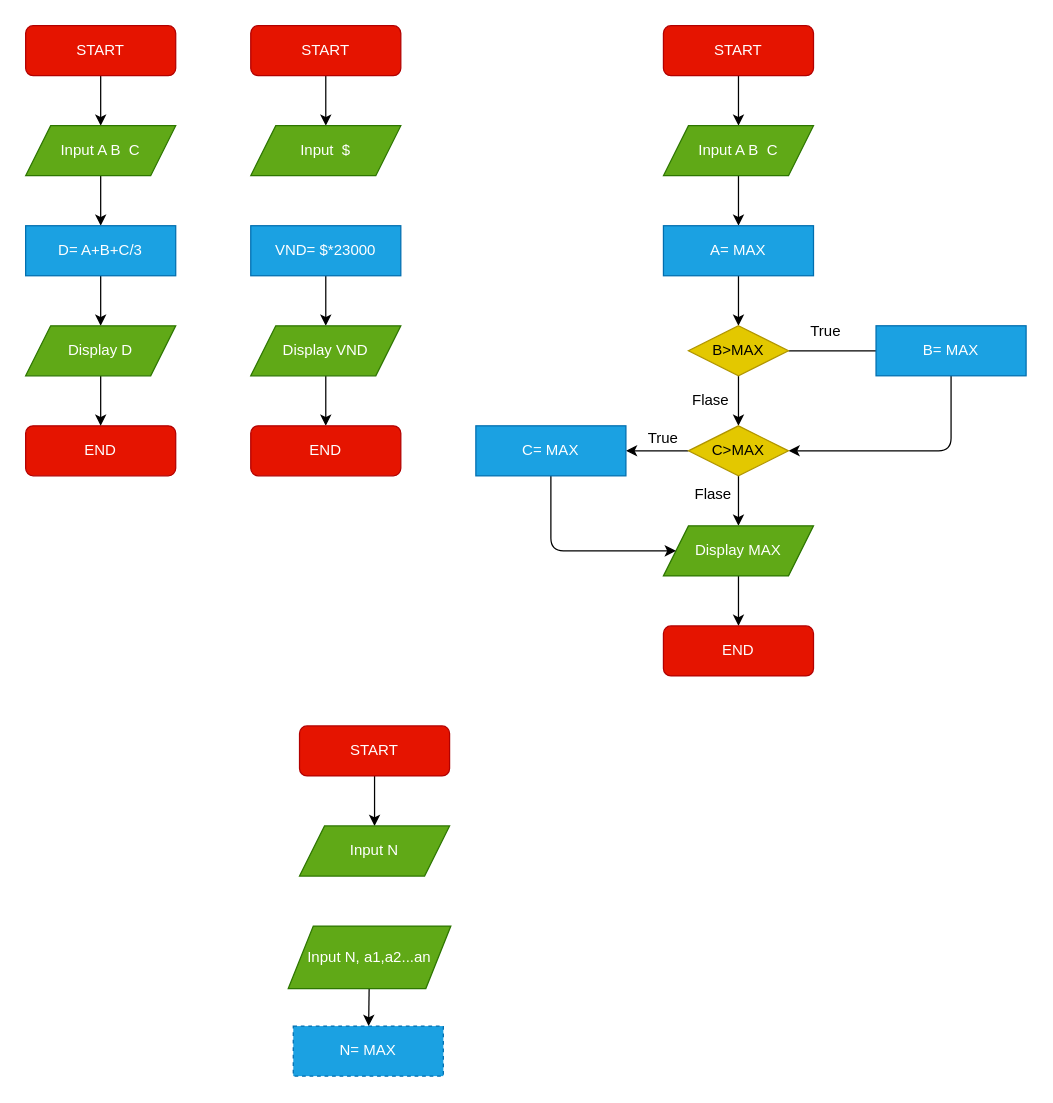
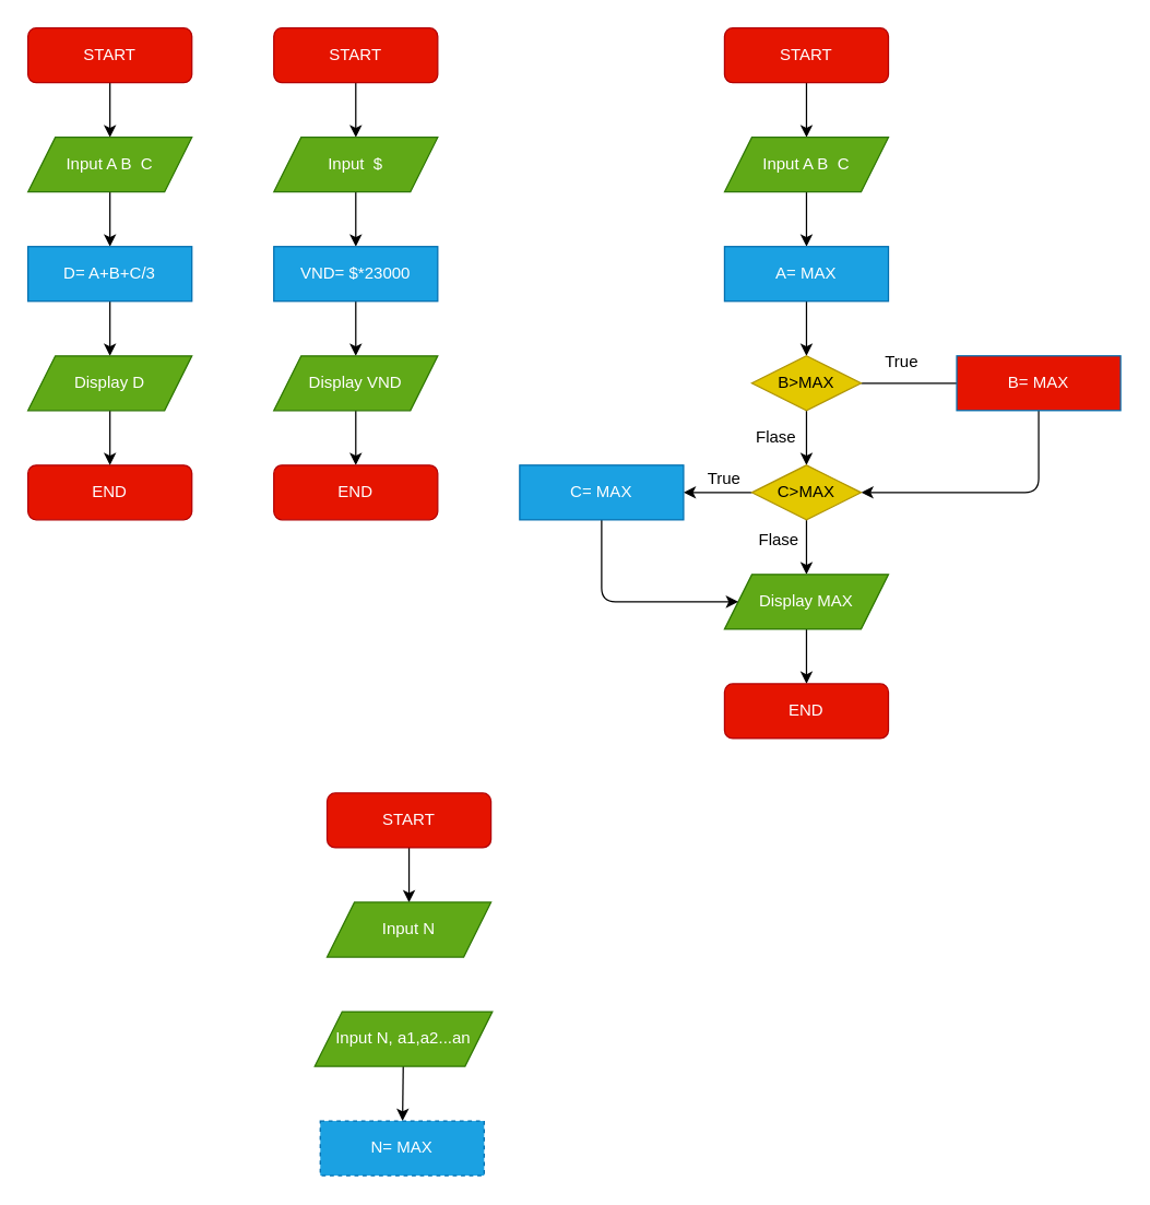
  <mxCell id="0" />
  <mxCell id="1" parent="0" />
  <mxCell id="2" value="" style="edgeStyle=none;html=1;" edge="1" parent="1" source="3"><mxGeometry relative="1" as="geometry"><mxPoint x="80" y="100" as="targetPoint" /></mxGeometry></mxCell>
  <mxCell id="3" value="START" style="rounded=1;whiteSpace=wrap;html=1;fillColor=#e51400;strokeColor=#B20000;fontColor=#ffffff;" vertex="1" parent="1"><mxGeometry x="20" width="120" height="40" as="geometry" y="20" /></mxCell>
  <mxCell id="4" value="END" style="rounded=1;whiteSpace=wrap;html=1;fillColor=#e51400;strokeColor=#B20000;fontColor=#ffffff;" vertex="1" parent="1"><mxGeometry x="20" y="340" width="120" height="40" as="geometry" /></mxCell>
  <mxCell id="5" value="" style="edgeStyle=none;html=1;" edge="1" parent="1" source="6" target="8"><mxGeometry relative="1" as="geometry" /></mxCell>
  <mxCell id="6" value="Input A B&amp;nbsp; C" style="shape=parallelogram;perimeter=parallelogramPerimeter;whiteSpace=wrap;html=1;fixedSize=1;strokeColor=#2D7600;fillColor=#60a917;fontColor=#ffffff;" vertex="1" parent="1"><mxGeometry x="20" y="100" width="120" height="40" as="geometry" /></mxCell>
  <mxCell id="7" value="" style="edgeStyle=none;html=1;" edge="1" parent="1" source="8" target="10"><mxGeometry relative="1" as="geometry" /></mxCell>
  <mxCell id="8" value="D= A+B+C/3" style="rounded=0;whiteSpace=wrap;html=1;strokeColor=#006EAF;fillColor=#1ba1e2;fontColor=#ffffff;" vertex="1" parent="1"><mxGeometry x="20" y="180" width="120" height="40" as="geometry" /></mxCell>
  <mxCell id="9" value="" style="edgeStyle=none;html=1;" edge="1" parent="1" source="10" target="4"><mxGeometry relative="1" as="geometry" /></mxCell>
  <mxCell id="10" value="Display D" style="shape=parallelogram;perimeter=parallelogramPerimeter;whiteSpace=wrap;html=1;fixedSize=1;strokeColor=#2D7600;fillColor=#60a917;fontColor=#ffffff;" vertex="1" parent="1"><mxGeometry x="20" y="260" width="120" height="40" as="geometry" /></mxCell>
  <mxCell id="11" value="" style="edgeStyle=none;html=1;" edge="1" parent="1" source="12" target="14"><mxGeometry relative="1" as="geometry" /></mxCell>
  <mxCell id="12" value="START" style="rounded=1;whiteSpace=wrap;html=1;fillColor=#e51400;strokeColor=#B20000;fontColor=#ffffff;" vertex="1" parent="1"><mxGeometry x="200" width="120" height="40" as="geometry" y="20" /></mxCell>
+ <mxCell id="13" value="" style="edgeStyle=none;html=1;" edge="1" parent="1" source="14" target="16"><mxGeometry relative="1" as="geometry" /></mxCell>
  <mxCell id="14" value="Input&amp;nbsp; $" style="shape=parallelogram;perimeter=parallelogramPerimeter;whiteSpace=wrap;html=1;fixedSize=1;strokeColor=#2D7600;fillColor=#60a917;fontColor=#ffffff;" vertex="1" parent="1"><mxGeometry x="200" y="100" width="120" height="40" as="geometry" /></mxCell>
  <mxCell id="15" value="" style="edgeStyle=none;html=1;" edge="1" parent="1" source="16" target="18"><mxGeometry relative="1" as="geometry" /></mxCell>
  <mxCell id="16" value="VND= $*23000" style="rounded=0;whiteSpace=wrap;html=1;strokeColor=#006EAF;fillColor=#1ba1e2;fontColor=#ffffff;" vertex="1" parent="1"><mxGeometry x="200" y="180" width="120" height="40" as="geometry" /></mxCell>
  <mxCell id="17" value="" style="edgeStyle=none;html=1;" edge="1" parent="1" source="18" target="19"><mxGeometry relative="1" as="geometry" /></mxCell>
  <mxCell id="18" value="Display VND" style="shape=parallelogram;perimeter=parallelogramPerimeter;whiteSpace=wrap;html=1;fixedSize=1;strokeColor=#2D7600;fillColor=#60a917;fontColor=#ffffff;" vertex="1" parent="1"><mxGeometry x="200" y="260" width="120" height="40" as="geometry" /></mxCell>
  <mxCell id="19" value="END" style="rounded=1;whiteSpace=wrap;html=1;fillColor=#e51400;strokeColor=#B20000;fontColor=#ffffff;" vertex="1" parent="1"><mxGeometry x="200" y="340" width="120" height="40" as="geometry" /></mxCell>
  <mxCell id="20" value="" style="edgeStyle=none;html=1;" edge="1" parent="1" source="21" target="23"><mxGeometry relative="1" as="geometry" /></mxCell>
  <mxCell id="21" value="START" style="rounded=1;whiteSpace=wrap;html=1;fillColor=#e51400;strokeColor=#B20000;fontColor=#ffffff;" vertex="1" parent="1"><mxGeometry x="530" width="120" height="40" as="geometry" y="20" /></mxCell>
  <mxCell id="22" value="" style="edgeStyle=none;html=1;" edge="1" parent="1" source="23" target="25"><mxGeometry relative="1" as="geometry" /></mxCell>
  <mxCell id="23" value="Input A B&amp;nbsp; C" style="shape=parallelogram;perimeter=parallelogramPerimeter;whiteSpace=wrap;html=1;fixedSize=1;strokeColor=#2D7600;fillColor=#60a917;fontColor=#ffffff;" vertex="1" parent="1"><mxGeometry x="530" y="100" width="120" height="40" as="geometry" /></mxCell>
  <mxCell id="24" value="" style="edgeStyle=none;html=1;" edge="1" parent="1" source="25" target="28"><mxGeometry relative="1" as="geometry" /></mxCell>
  <mxCell id="25" value="A= MAX" style="rounded=0;whiteSpace=wrap;html=1;strokeColor=#006EAF;fillColor=#1ba1e2;fontColor=#ffffff;" vertex="1" parent="1"><mxGeometry x="530" y="180" width="120" height="40" as="geometry" /></mxCell>
  <mxCell id="26" value="" style="edgeStyle=none;html=1;endArrow=none;" edge="1" parent="1" source="28" target="30"><mxGeometry relative="1" as="geometry" /></mxCell>
  <mxCell id="27" value="" style="edgeStyle=none;html=1;" edge="1" parent="1" source="28" target="34"><mxGeometry relative="1" as="geometry" /></mxCell>
  <mxCell id="28" value="B&amp;gt;MAX" style="rhombus;whiteSpace=wrap;html=1;strokeColor=#B09500;fillColor=#e3c800;fontColor=#000000;" vertex="1" parent="1"><mxGeometry x="550" y="260" width="80" height="40" as="geometry" /></mxCell>
  <mxCell id="29" style="edgeStyle=none;html=1;entryX=1;entryY=0.5;entryDx=0;entryDy=0;" edge="1" parent="1" source="30" target="34"><mxGeometry relative="1" as="geometry"><mxPoint x="760" y="370" as="targetPoint" /><Array as="points"><mxPoint x="760" y="360" /></Array></mxGeometry></mxCell>
- <mxCell id="30" value="B= MAX" style="rounded=0;whiteSpace=wrap;html=1;strokeColor=#006EAF;fillColor=#1ba1e2;fontColor=#ffffff;" vertex="1" parent="1"><mxGeometry x="700" y="260" width="120" height="40" as="geometry" /></mxCell>
+ <mxCell id="30" value="B= MAX" style="rounded=0;whiteSpace=wrap;html=1;strokeColor=#006EAF;fillColor=#e51400;fontColor=#ffffff;" vertex="1" parent="1"><mxGeometry x="700" y="260" width="120" height="40" as="geometry" /></mxCell>
  <mxCell id="31" value="True" style="text;html=1;strokeColor=none;fillColor=none;align=center;verticalAlign=middle;whiteSpace=wrap;rounded=0;" vertex="1" parent="1"><mxGeometry x="630" y="250" width="60" height="30" as="geometry" /></mxCell>
  <mxCell id="32" value="" style="edgeStyle=none;html=1;" edge="1" parent="1" source="34" target="37"><mxGeometry relative="1" as="geometry" /></mxCell>
  <mxCell id="33" value="" style="edgeStyle=none;html=1;" edge="1" parent="1" source="34" target="40"><mxGeometry relative="1" as="geometry" /></mxCell>
  <mxCell id="34" value="C&amp;gt;MAX" style="rhombus;whiteSpace=wrap;html=1;strokeColor=#B09500;fillColor=#e3c800;fontColor=#000000;" vertex="1" parent="1"><mxGeometry x="550" y="340" width="80" height="40" as="geometry" /></mxCell>
  <mxCell id="35" value="Flase" style="text;html=1;strokeColor=none;fillColor=none;align=center;verticalAlign=middle;whiteSpace=wrap;rounded=0;" vertex="1" parent="1"><mxGeometry x="538" y="305" width="60" height="30" as="geometry" /></mxCell>
  <mxCell id="36" value="" style="edgeStyle=none;html=1;" edge="1" parent="1" source="37" target="45"><mxGeometry relative="1" as="geometry" /></mxCell>
  <mxCell id="37" value="Display MAX" style="shape=parallelogram;perimeter=parallelogramPerimeter;whiteSpace=wrap;html=1;fixedSize=1;strokeColor=#2D7600;fillColor=#60a917;fontColor=#ffffff;" vertex="1" parent="1"><mxGeometry x="530" y="420" width="120" height="40" as="geometry" /></mxCell>
  <mxCell id="38" value="Flase" style="text;html=1;strokeColor=none;fillColor=none;align=center;verticalAlign=middle;whiteSpace=wrap;rounded=0;" vertex="1" parent="1"><mxGeometry x="540" y="380" width="60" height="30" as="geometry" /></mxCell>
  <mxCell id="39" style="edgeStyle=none;html=1;entryX=0;entryY=0.5;entryDx=0;entryDy=0;" edge="1" parent="1" source="40" target="37"><mxGeometry relative="1" as="geometry"><mxPoint x="440" y="460" as="targetPoint" /><Array as="points"><mxPoint x="440" y="440" /></Array></mxGeometry></mxCell>
  <mxCell id="40" value="C= MAX" style="rounded=0;whiteSpace=wrap;html=1;strokeColor=#006EAF;fillColor=#1ba1e2;fontColor=#ffffff;" vertex="1" parent="1"><mxGeometry x="380" y="340" width="120" height="40" as="geometry" /></mxCell>
  <mxCell id="41" value="True" style="text;html=1;strokeColor=none;fillColor=none;align=center;verticalAlign=middle;whiteSpace=wrap;rounded=0;" vertex="1" parent="1"><mxGeometry x="500" y="335" width="60" height="30" as="geometry" /></mxCell>
  <mxCell id="42" value="" style="edgeStyle=none;html=1;" edge="1" parent="1" source="43" target="44"><mxGeometry relative="1" as="geometry" /></mxCell>
  <mxCell id="43" value="START" style="rounded=1;whiteSpace=wrap;html=1;fillColor=#e51400;strokeColor=#B20000;fontColor=#ffffff;" vertex="1" parent="1"><mxGeometry x="239" y="580" width="120" height="40" as="geometry" /></mxCell>
  <mxCell id="44" value="Input N" style="shape=parallelogram;perimeter=parallelogramPerimeter;whiteSpace=wrap;html=1;fixedSize=1;strokeColor=#2D7600;fillColor=#60a917;fontColor=#ffffff;" vertex="1" parent="1"><mxGeometry x="239" y="660" width="120" height="40" as="geometry" /></mxCell>
  <mxCell id="45" value="END" style="rounded=1;whiteSpace=wrap;html=1;fillColor=#e51400;strokeColor=#B20000;fontColor=#ffffff;" vertex="1" parent="1"><mxGeometry x="530" y="500" width="120" height="40" as="geometry" /></mxCell>
  <mxCell id="46" value="" style="edgeStyle=none;html=1;" edge="1" parent="1" source="47" target="48"><mxGeometry relative="1" as="geometry" /></mxCell>
- <mxCell id="47" value="Input N, a1,a2...an" style="shape=parallelogram;perimeter=parallelogramPerimeter;whiteSpace=wrap;html=1;fixedSize=1;strokeColor=#2D7600;fillColor=#60a917;fontColor=#ffffff;" vertex="1" parent="1"><mxGeometry x="230" y="740" width="130" height="50" as="geometry" /></mxCell>
+ <mxCell id="47" value="Input N, a1,a2...an" style="shape=parallelogram;perimeter=parallelogramPerimeter;whiteSpace=wrap;html=1;fixedSize=1;strokeColor=#2D7600;fillColor=#60a917;fontColor=#ffffff;" vertex="1" parent="1"><mxGeometry x="230" y="740" width="130" height="40" as="geometry" /></mxCell>
  <mxCell id="48" value="N= MAX" style="rounded=0;whiteSpace=wrap;html=1;strokeColor=#006EAF;fillColor=#1ba1e2;fontColor=#ffffff;dashed=1;" vertex="1" parent="1"><mxGeometry x="234" y="820" width="120" height="40" as="geometry" /></mxCell>
